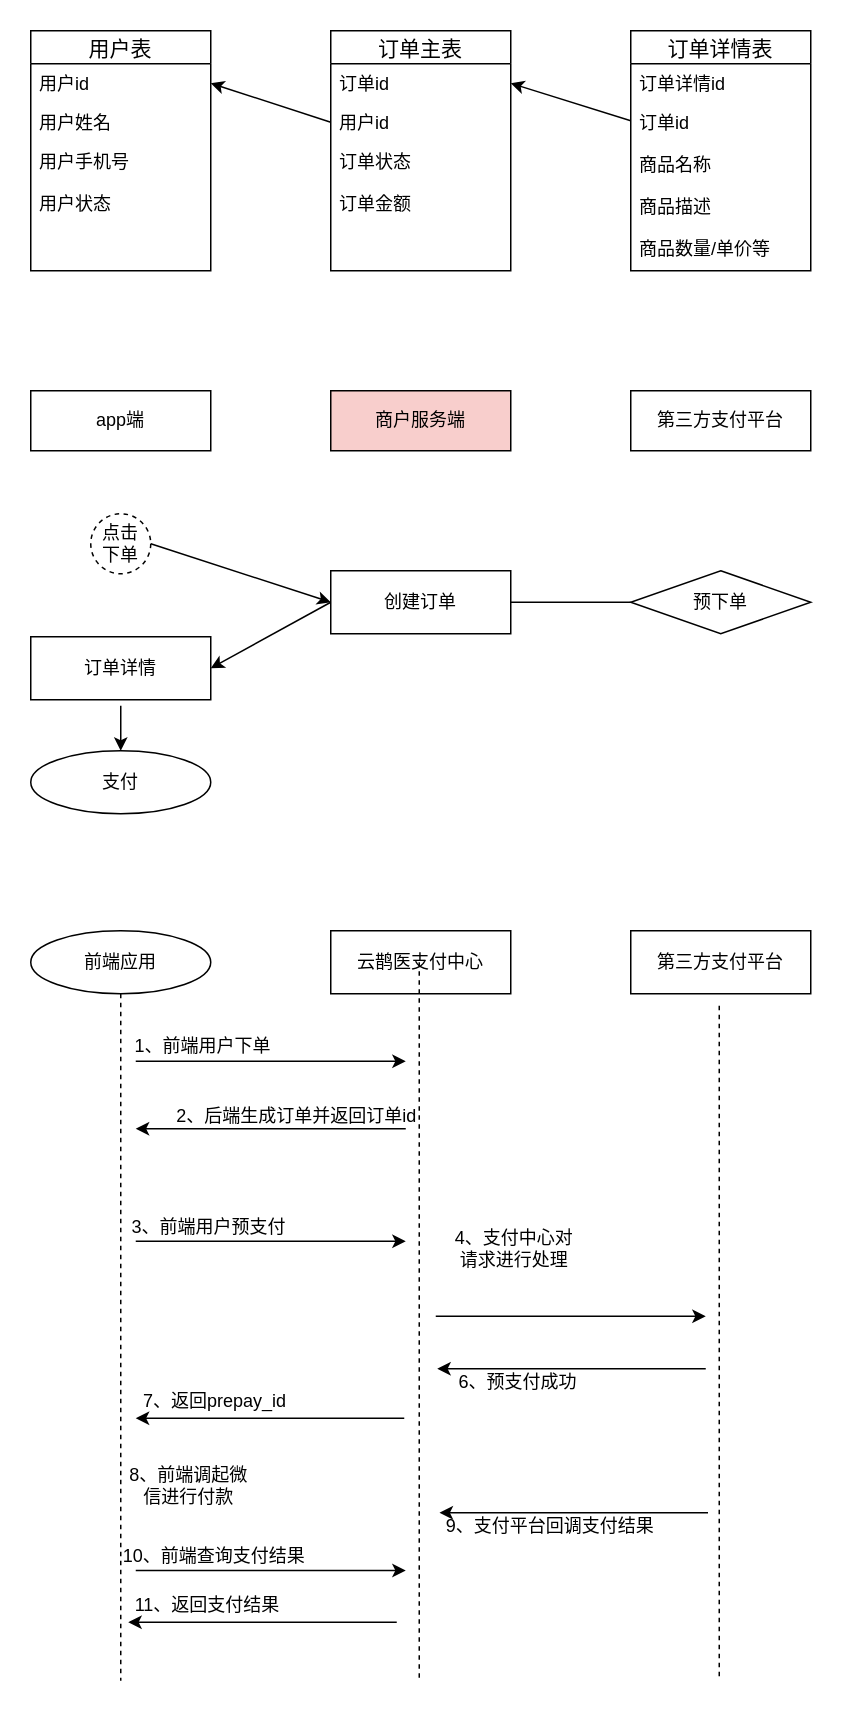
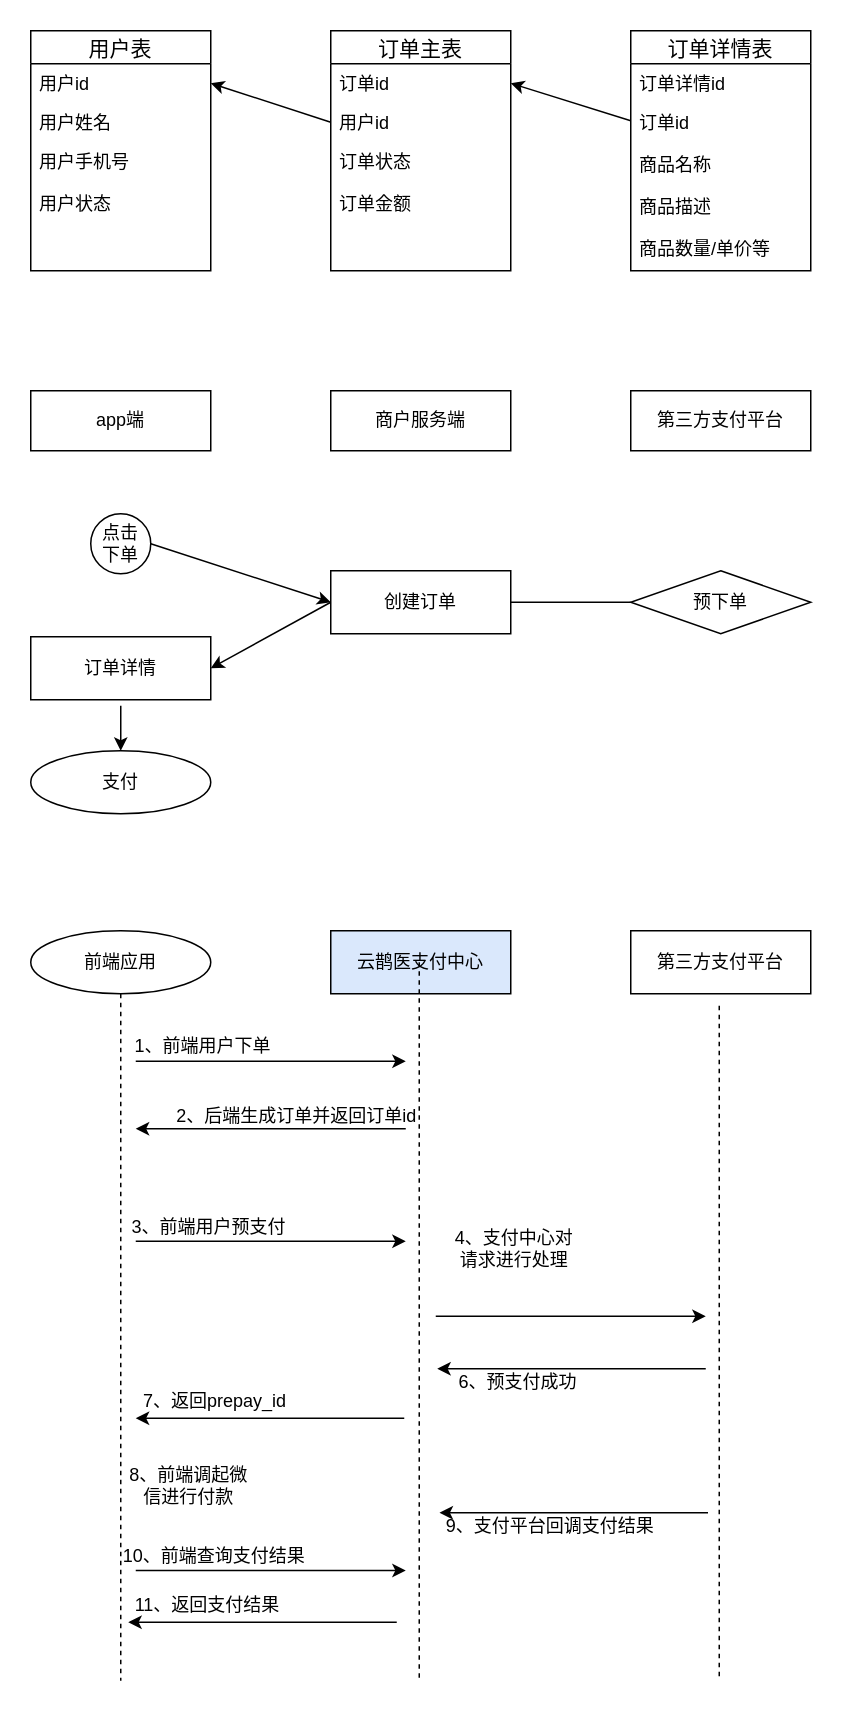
  <mxCell id="0" />
  <mxCell id="1" parent="0" />
  <mxCell id="2" value="用户表" style="swimlane;fontStyle=0;childLayout=stackLayout;horizontal=1;startSize=22;fillColor=none;horizontalStack=0;resizeParent=1;resizeParentMax=0;resizeLast=0;collapsible=1;marginBottom=0;swimlaneFillColor=#ffffff;align=center;fontSize=14;" vertex="1" parent="1"><mxGeometry x="20" y="20" width="120" height="160" as="geometry" /></mxCell>
  <mxCell id="3" value="用户id" style="text;strokeColor=none;fillColor=none;spacingLeft=4;spacingRight=4;overflow=hidden;rotatable=0;points=[[0,0.5],[1,0.5]];portConstraint=eastwest;fontSize=12;" vertex="1" parent="2"><mxGeometry y="22" width="120" height="26" as="geometry" /></mxCell>
  <mxCell id="4" value="用户姓名" style="text;strokeColor=none;fillColor=none;spacingLeft=4;spacingRight=4;overflow=hidden;rotatable=0;points=[[0,0.5],[1,0.5]];portConstraint=eastwest;fontSize=12;" vertex="1" parent="2"><mxGeometry y="48" width="120" height="26" as="geometry" /></mxCell>
  <mxCell id="5" value="用户手机号&#10;&#10;用户状态" style="text;strokeColor=none;fillColor=none;spacingLeft=4;spacingRight=4;overflow=hidden;rotatable=0;points=[[0,0.5],[1,0.5]];portConstraint=eastwest;fontSize=12;" vertex="1" parent="2"><mxGeometry y="74" width="120" height="86" as="geometry" /></mxCell>
  <mxCell id="6" value="订单主表" style="swimlane;fontStyle=0;childLayout=stackLayout;horizontal=1;startSize=22;fillColor=none;horizontalStack=0;resizeParent=1;resizeParentMax=0;resizeLast=0;collapsible=1;marginBottom=0;swimlaneFillColor=#ffffff;align=center;fontSize=14;" vertex="1" parent="1"><mxGeometry x="220" y="20" width="120" height="160" as="geometry" /></mxCell>
  <mxCell id="7" value="订单id" style="text;strokeColor=none;fillColor=none;spacingLeft=4;spacingRight=4;overflow=hidden;rotatable=0;points=[[0,0.5],[1,0.5]];portConstraint=eastwest;fontSize=12;" vertex="1" parent="6"><mxGeometry y="22" width="120" height="26" as="geometry" /></mxCell>
  <mxCell id="8" value="用户id" style="text;strokeColor=none;fillColor=none;spacingLeft=4;spacingRight=4;overflow=hidden;rotatable=0;points=[[0,0.5],[1,0.5]];portConstraint=eastwest;fontSize=12;" vertex="1" parent="6"><mxGeometry y="48" width="120" height="26" as="geometry" /></mxCell>
  <mxCell id="9" value="订单状态&#10;&#10;订单金额" style="text;strokeColor=none;fillColor=none;spacingLeft=4;spacingRight=4;overflow=hidden;rotatable=0;points=[[0,0.5],[1,0.5]];portConstraint=eastwest;fontSize=12;" vertex="1" parent="6"><mxGeometry y="74" width="120" height="86" as="geometry" /></mxCell>
  <mxCell id="10" value="订单详情表" style="swimlane;fontStyle=0;childLayout=stackLayout;horizontal=1;startSize=22;fillColor=none;horizontalStack=0;resizeParent=1;resizeParentMax=0;resizeLast=0;collapsible=1;marginBottom=0;swimlaneFillColor=#ffffff;align=center;fontSize=14;" vertex="1" parent="1"><mxGeometry x="420" y="20" width="120" height="160" as="geometry" /></mxCell>
  <mxCell id="11" value="订单详情id" style="text;strokeColor=none;fillColor=none;spacingLeft=4;spacingRight=4;overflow=hidden;rotatable=0;points=[[0,0.5],[1,0.5]];portConstraint=eastwest;fontSize=12;" vertex="1" parent="10"><mxGeometry y="22" width="120" height="26" as="geometry" /></mxCell>
  <mxCell id="12" value="订单id&#10;&#10;商品名称&#10;&#10;商品描述&#10;&#10;商品数量/单价等" style="text;strokeColor=none;fillColor=none;spacingLeft=4;spacingRight=4;overflow=hidden;rotatable=0;points=[[0,0.5],[1,0.5]];portConstraint=eastwest;fontSize=12;" vertex="1" parent="10"><mxGeometry y="48" width="120" height="112" as="geometry" /></mxCell>
  <mxCell id="13" value="" style="endArrow=classic;html=1;entryX=1;entryY=0.5;entryDx=0;entryDy=0;exitX=0;exitY=0.5;exitDx=0;exitDy=0;" edge="1" parent="1" source="8" target="3"><mxGeometry width="50" height="50" relative="1" as="geometry"><mxPoint x="230" y="330" as="sourcePoint" /><mxPoint x="280" y="280" as="targetPoint" /></mxGeometry></mxCell>
  <mxCell id="14" value="" style="endArrow=classic;html=1;exitX=0;exitY=0.107;exitDx=0;exitDy=0;exitPerimeter=0;entryX=1;entryY=0.5;entryDx=0;entryDy=0;" edge="1" parent="1" source="12" target="7"><mxGeometry width="50" height="50" relative="1" as="geometry"><mxPoint x="420" y="310" as="sourcePoint" /><mxPoint x="470" y="260" as="targetPoint" /></mxGeometry></mxCell>
  <mxCell id="15" value="app端" style="rounded=0;whiteSpace=wrap;html=1;" vertex="1" parent="1"><mxGeometry x="20" y="260" width="120" height="40" as="geometry" /></mxCell>
- <mxCell id="16" value="商户服务端" style="rounded=0;whiteSpace=wrap;html=1;fillColor=#f8cecc;" vertex="1" parent="1"><mxGeometry x="220" y="260" width="120" height="40" as="geometry" /></mxCell>
+ <mxCell id="16" value="商户服务端" style="rounded=0;whiteSpace=wrap;html=1;" vertex="1" parent="1"><mxGeometry x="220" y="260" width="120" height="40" as="geometry" /></mxCell>
  <mxCell id="17" value="第三方支付平台" style="rounded=0;whiteSpace=wrap;html=1;" vertex="1" parent="1"><mxGeometry x="420" y="260" width="120" height="40" as="geometry" /></mxCell>
- <mxCell id="18" value="点击&lt;br&gt;下单" style="ellipse;whiteSpace=wrap;html=1;aspect=fixed;dashed=1;" vertex="1" parent="1"><mxGeometry x="60" y="342" width="40" height="40" as="geometry" /></mxCell>
+ <mxCell id="18" value="点击&lt;br&gt;下单" style="ellipse;whiteSpace=wrap;html=1;aspect=fixed;" vertex="1" parent="1"><mxGeometry x="60" y="342" width="40" height="40" as="geometry" /></mxCell>
  <mxCell id="19" value="" style="endArrow=classic;html=1;exitX=1;exitY=0.5;exitDx=0;exitDy=0;entryX=0;entryY=0.5;entryDx=0;entryDy=0;" edge="1" parent="1" source="18" target="20"><mxGeometry width="50" height="50" relative="1" as="geometry"><mxPoint x="100" y="390" as="sourcePoint" /><mxPoint x="220" y="360" as="targetPoint" /></mxGeometry></mxCell>
  <mxCell id="20" value="创建订单" style="rounded=0;whiteSpace=wrap;html=1;" vertex="1" parent="1"><mxGeometry x="220" y="380" width="120" height="42" as="geometry" /></mxCell>
  <mxCell id="21" value="订单详情" style="rounded=0;whiteSpace=wrap;html=1;" vertex="1" parent="1"><mxGeometry x="20" y="424" width="120" height="42" as="geometry" /></mxCell>
  <mxCell id="22" value="" style="endArrow=classic;html=1;entryX=1;entryY=0.5;entryDx=0;entryDy=0;exitX=0;exitY=0.5;exitDx=0;exitDy=0;" edge="1" parent="1" source="20" target="21"><mxGeometry width="50" height="50" relative="1" as="geometry"><mxPoint x="190" y="550" as="sourcePoint" /><mxPoint x="240" y="500" as="targetPoint" /></mxGeometry></mxCell>
  <mxCell id="23" value="支付" style="ellipse;whiteSpace=wrap;html=1;" vertex="1" parent="1"><mxGeometry x="20" y="500" width="120" height="42" as="geometry" /></mxCell>
  <mxCell id="24" value="" style="endArrow=classic;html=1;entryX=0.5;entryY=0;entryDx=0;entryDy=0;" edge="1" parent="1" target="23"><mxGeometry width="50" height="50" relative="1" as="geometry"><mxPoint x="80" y="470" as="sourcePoint" /><mxPoint x="260" y="490" as="targetPoint" /></mxGeometry></mxCell>
  <mxCell id="25" value="预下单" style="rhombus;whiteSpace=wrap;html=1;" vertex="1" parent="1"><mxGeometry x="420" y="380" width="120" height="42" as="geometry" /></mxCell>
  <mxCell id="26" value="" style="endArrow=none;html=1;entryX=0;entryY=0.5;entryDx=0;entryDy=0;exitX=1;exitY=0.5;exitDx=0;exitDy=0;" edge="1" parent="1" source="20" target="25"><mxGeometry width="50" height="50" relative="1" as="geometry"><mxPoint x="340" y="440" as="sourcePoint" /><mxPoint x="390" y="390" as="targetPoint" /></mxGeometry></mxCell>
  <mxCell id="27" value="前端应用" style="ellipse;whiteSpace=wrap;html=1;" vertex="1" parent="1"><mxGeometry x="20" y="620" width="120" height="42" as="geometry" /></mxCell>
- <mxCell id="28" value="云鹊医支付中心" style="rounded=0;whiteSpace=wrap;html=1;" vertex="1" parent="1"><mxGeometry x="220" y="620" width="120" height="42" as="geometry" /></mxCell>
+ <mxCell id="28" value="云鹊医支付中心" style="rounded=0;whiteSpace=wrap;html=1;fillColor=#dae8fc;" vertex="1" parent="1"><mxGeometry x="220" y="620" width="120" height="42" as="geometry" /></mxCell>
  <mxCell id="29" value="第三方支付平台" style="rounded=0;whiteSpace=wrap;html=1;" vertex="1" parent="1"><mxGeometry x="420" y="620" width="120" height="42" as="geometry" /></mxCell>
  <mxCell id="30" value="" style="endArrow=none;dashed=1;html=1;exitX=0.5;exitY=1;exitDx=0;exitDy=0;" edge="1" parent="1" source="27"><mxGeometry width="50" height="50" relative="1" as="geometry"><mxPoint x="80" y="710" as="sourcePoint" /><mxPoint x="80" y="1120" as="targetPoint" /></mxGeometry></mxCell>
  <mxCell id="31" value="" style="endArrow=none;dashed=1;html=1;exitX=0.5;exitY=1;exitDx=0;exitDy=0;" edge="1" parent="1"><mxGeometry width="50" height="50" relative="1" as="geometry"><mxPoint x="279" y="641" as="sourcePoint" /><mxPoint x="279" y="1119" as="targetPoint" /></mxGeometry></mxCell>
  <mxCell id="32" value="" style="endArrow=none;dashed=1;html=1;exitX=0.5;exitY=1;exitDx=0;exitDy=0;" edge="1" parent="1"><mxGeometry width="50" height="50" relative="1" as="geometry"><mxPoint x="479" y="670" as="sourcePoint" /><mxPoint x="479" y="1118" as="targetPoint" /></mxGeometry></mxCell>
  <mxCell id="33" value="1、前端用户下单" style="text;html=1;strokeColor=none;fillColor=none;align=center;verticalAlign=middle;whiteSpace=wrap;rounded=0;" vertex="1" parent="1"><mxGeometry x="80" y="687" width="110" height="20" as="geometry" /></mxCell>
  <mxCell id="34" value="" style="endArrow=classic;html=1;" edge="1" parent="1"><mxGeometry width="50" height="50" relative="1" as="geometry"><mxPoint x="90" y="707" as="sourcePoint" /><mxPoint x="270" y="707" as="targetPoint" /></mxGeometry></mxCell>
  <mxCell id="35" value="" style="endArrow=classic;html=1;" edge="1" parent="1"><mxGeometry width="50" height="50" relative="1" as="geometry"><mxPoint x="270" y="752" as="sourcePoint" /><mxPoint x="90" y="752" as="targetPoint" /></mxGeometry></mxCell>
  <mxCell id="36" value="2、后端生成订单并返回订单id" style="text;html=1;strokeColor=none;fillColor=none;align=center;verticalAlign=middle;whiteSpace=wrap;rounded=0;" vertex="1" parent="1"><mxGeometry x="115" y="734" width="165" height="20" as="geometry" /></mxCell>
  <mxCell id="37" value="" style="endArrow=classic;html=1;" edge="1" parent="1"><mxGeometry width="50" height="50" relative="1" as="geometry"><mxPoint x="90" y="827" as="sourcePoint" /><mxPoint x="270" y="827" as="targetPoint" /></mxGeometry></mxCell>
  <mxCell id="38" value="3、前端用户预支付" style="text;html=1;strokeColor=none;fillColor=none;align=center;verticalAlign=middle;whiteSpace=wrap;rounded=0;" vertex="1" parent="1"><mxGeometry x="84" y="808" width="110" height="20" as="geometry" /></mxCell>
  <mxCell id="39" value="" style="endArrow=classic;html=1;" edge="1" parent="1"><mxGeometry width="50" height="50" relative="1" as="geometry"><mxPoint x="290" y="877" as="sourcePoint" /><mxPoint x="470" y="877" as="targetPoint" /></mxGeometry></mxCell>
  <mxCell id="40" value="4、支付中心对请求进行处理" style="text;html=1;strokeColor=none;fillColor=none;align=center;verticalAlign=middle;whiteSpace=wrap;rounded=0;" vertex="1" parent="1"><mxGeometry x="300" y="822" width="85" height="20" as="geometry" /></mxCell>
  <mxCell id="41" value="" style="endArrow=classic;html=1;" edge="1" parent="1"><mxGeometry width="50" height="50" relative="1" as="geometry"><mxPoint x="470" y="912" as="sourcePoint" /><mxPoint x="291" y="912" as="targetPoint" /></mxGeometry></mxCell>
  <mxCell id="42" value="6、预支付成功" style="text;html=1;strokeColor=none;fillColor=none;align=center;verticalAlign=middle;whiteSpace=wrap;rounded=0;" vertex="1" parent="1"><mxGeometry x="290" y="911" width="110" height="20" as="geometry" /></mxCell>
  <mxCell id="43" value="" style="endArrow=classic;html=1;" edge="1" parent="1"><mxGeometry width="50" height="50" relative="1" as="geometry"><mxPoint x="269" y="945" as="sourcePoint" /><mxPoint x="90" y="945" as="targetPoint" /></mxGeometry></mxCell>
  <mxCell id="44" value="7、返回prepay_id" style="text;html=1;strokeColor=none;fillColor=none;align=center;verticalAlign=middle;whiteSpace=wrap;rounded=0;" vertex="1" parent="1"><mxGeometry x="87.5" y="924" width="110" height="20" as="geometry" /></mxCell>
  <mxCell id="45" value="8、前端调起微信进行付款" style="text;html=1;strokeColor=none;fillColor=none;align=center;verticalAlign=middle;whiteSpace=wrap;rounded=0;" vertex="1" parent="1"><mxGeometry x="80" y="980" width="91" height="20" as="geometry" /></mxCell>
  <mxCell id="46" value="10、前端查询支付结果" style="text;html=1;strokeColor=none;fillColor=none;align=center;verticalAlign=middle;whiteSpace=wrap;rounded=0;" vertex="1" parent="1"><mxGeometry x="61" y="1027" width="163" height="20" as="geometry" /></mxCell>
  <mxCell id="47" value="" style="endArrow=classic;html=1;" edge="1" parent="1"><mxGeometry width="50" height="50" relative="1" as="geometry"><mxPoint x="471.5" y="1008" as="sourcePoint" /><mxPoint x="292.5" y="1008" as="targetPoint" /></mxGeometry></mxCell>
  <mxCell id="48" value="9、支付平台回调支付结果" style="text;html=1;strokeColor=none;fillColor=none;align=center;verticalAlign=middle;whiteSpace=wrap;rounded=0;" vertex="1" parent="1"><mxGeometry x="292" y="1007" width="149" height="20" as="geometry" /></mxCell>
  <mxCell id="49" value="" style="endArrow=classic;html=1;" edge="1" parent="1"><mxGeometry width="50" height="50" relative="1" as="geometry"><mxPoint x="90" y="1046.5" as="sourcePoint" /><mxPoint x="270" y="1046.5" as="targetPoint" /></mxGeometry></mxCell>
  <mxCell id="50" value="" style="endArrow=classic;html=1;" edge="1" parent="1"><mxGeometry width="50" height="50" relative="1" as="geometry"><mxPoint x="264" y="1081" as="sourcePoint" /><mxPoint x="85" y="1081" as="targetPoint" /></mxGeometry></mxCell>
  <mxCell id="51" value="11、返回支付结果" style="text;html=1;strokeColor=none;fillColor=none;align=center;verticalAlign=middle;whiteSpace=wrap;rounded=0;" vertex="1" parent="1"><mxGeometry x="82.5" y="1060" width="110" height="20" as="geometry" /></mxCell>
